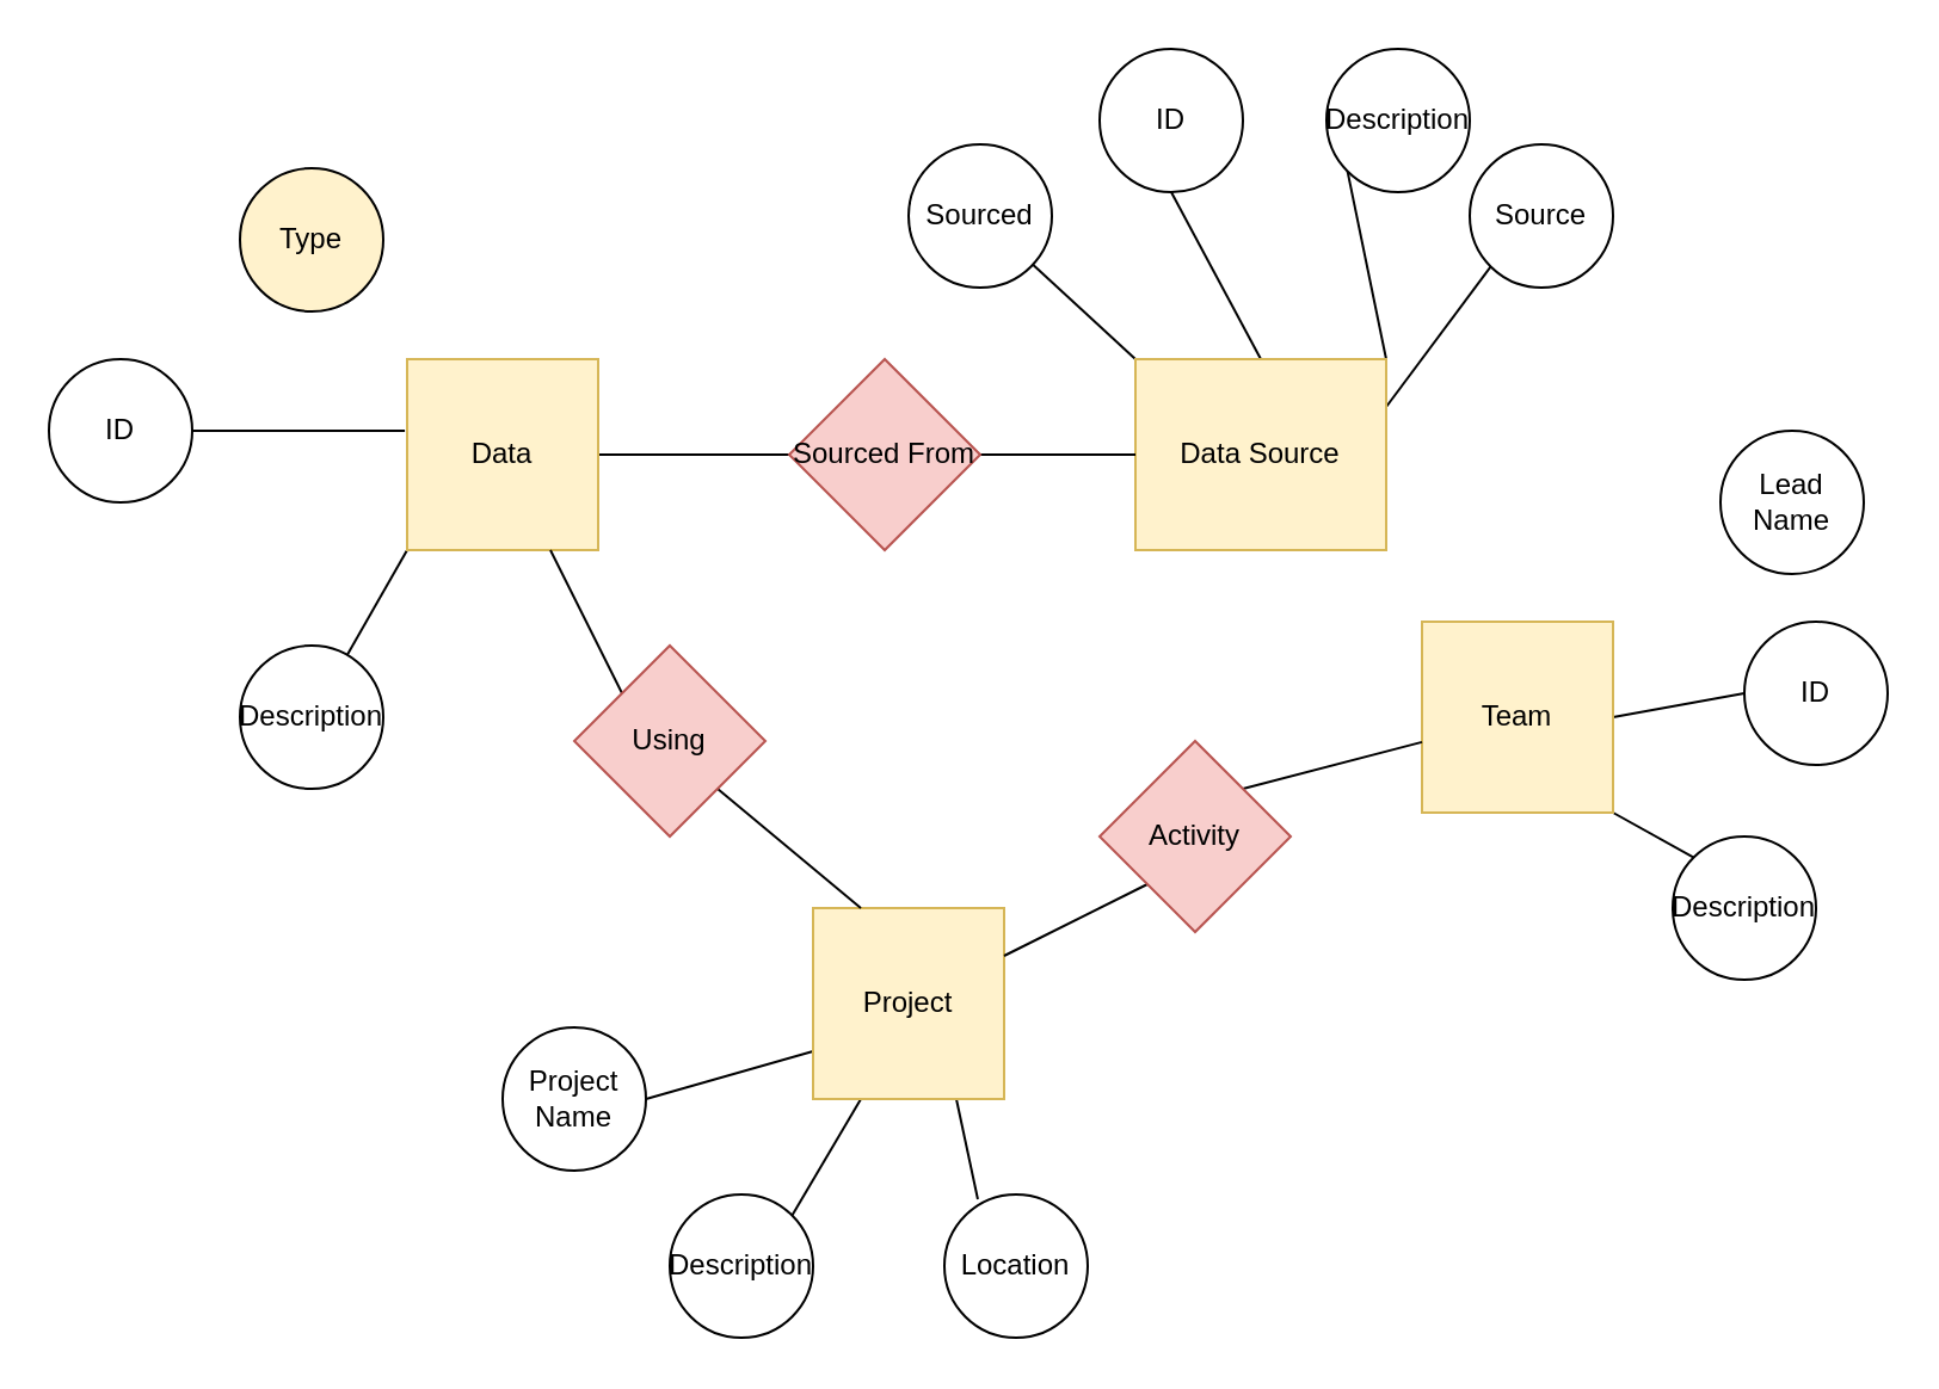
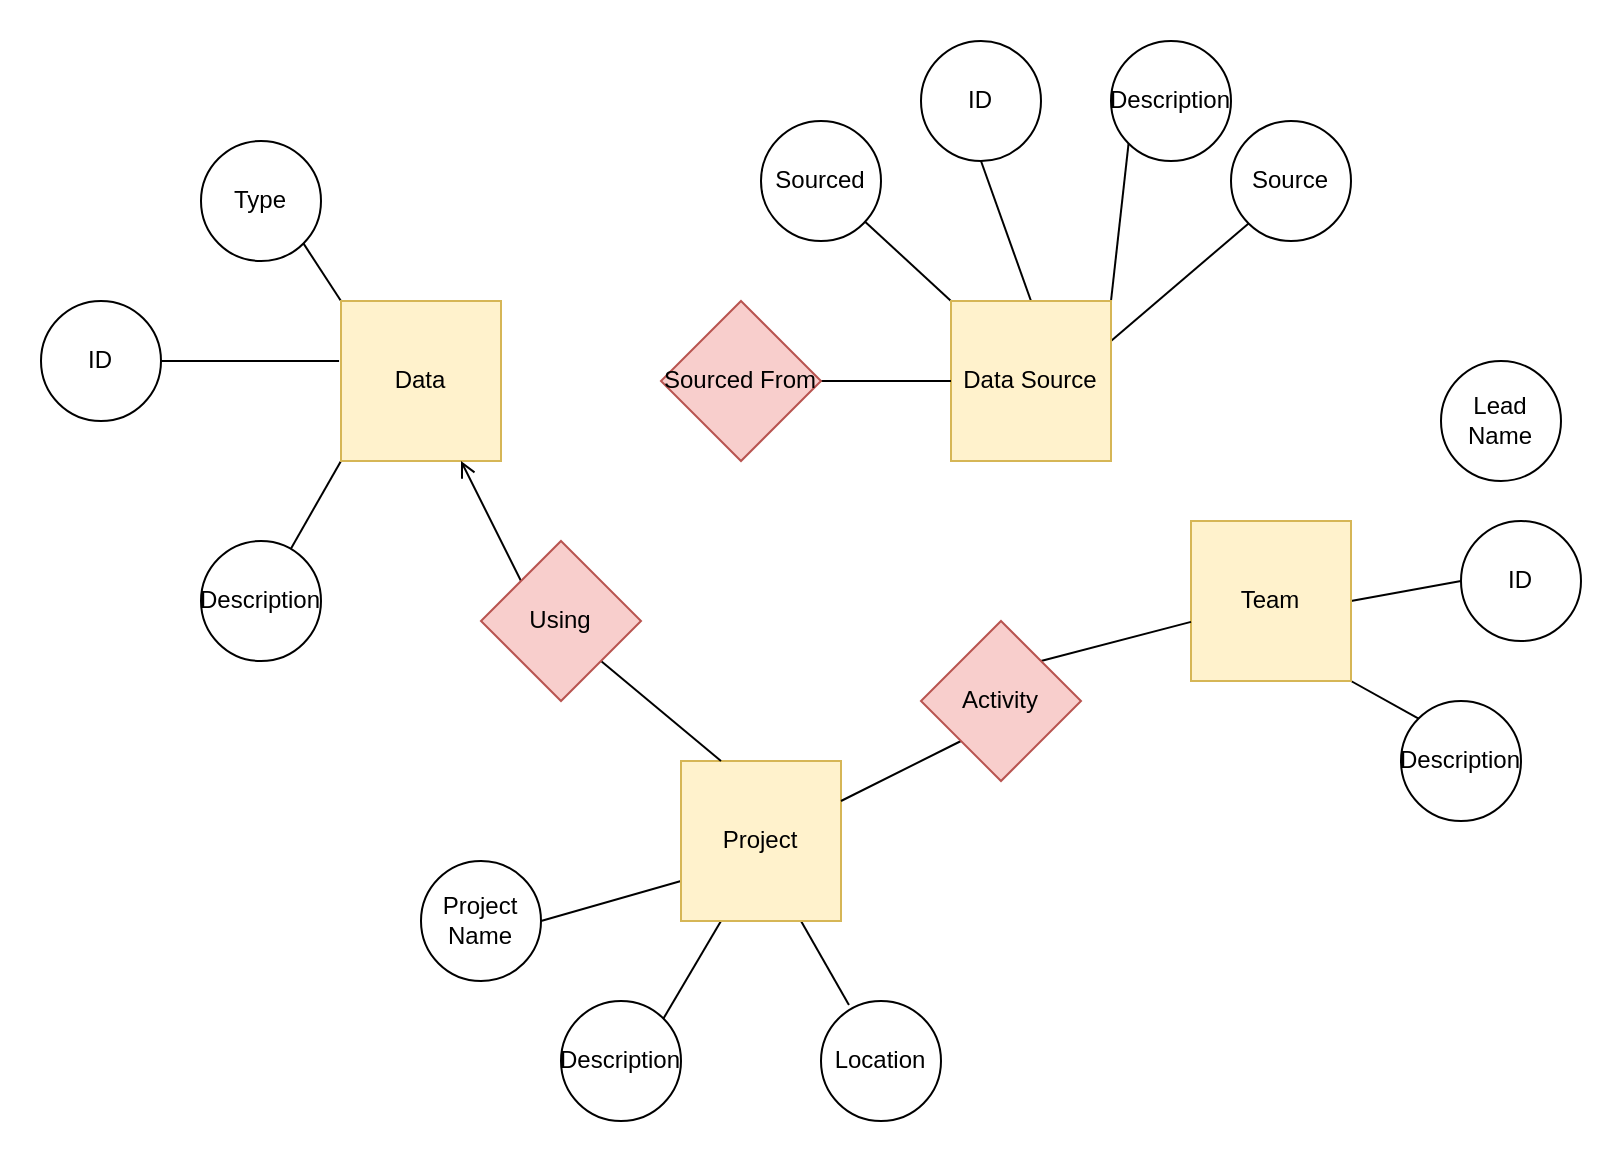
  <mxCell id="0" />
  <mxCell id="1" parent="0" />
  <mxCell id="2" style="edgeStyle=none;rounded=0;orthogonalLoop=1;jettySize=auto;html=1;exitX=0;exitY=0;exitDx=0;exitDy=0;endArrow=none;endFill=0;" edge="1" parent="1" source="6" target="24"><mxGeometry relative="1" as="geometry" /></mxCell>
  <mxCell id="3" style="edgeStyle=none;rounded=0;orthogonalLoop=1;jettySize=auto;html=1;exitX=1;exitY=0;exitDx=0;exitDy=0;entryX=0;entryY=1;entryDx=0;entryDy=0;endArrow=none;endFill=0;" edge="1" parent="1" source="6" target="23"><mxGeometry relative="1" as="geometry" /></mxCell>
  <mxCell id="4" style="edgeStyle=none;rounded=0;orthogonalLoop=1;jettySize=auto;html=1;exitX=0.5;exitY=0;exitDx=0;exitDy=0;entryX=0.5;entryY=1;entryDx=0;entryDy=0;endArrow=none;endFill=0;" edge="1" parent="1" source="6" target="25"><mxGeometry relative="1" as="geometry" /></mxCell>
  <mxCell id="5" style="edgeStyle=none;rounded=0;orthogonalLoop=1;jettySize=auto;html=1;exitX=1;exitY=0.25;exitDx=0;exitDy=0;entryX=0;entryY=1;entryDx=0;entryDy=0;endArrow=none;endFill=0;" edge="1" parent="1" source="6" target="39"><mxGeometry relative="1" as="geometry" /></mxCell>
- <mxCell id="6" value="Data Source" style="whiteSpace=wrap;html=1;aspect=fixed;fillColor=#fff2cc;strokeColor=#d6b656;" vertex="1" parent="1"><mxGeometry x="475" y="150" width="105" height="80" as="geometry" /></mxCell>
+ <mxCell id="6" value="Data Source" style="whiteSpace=wrap;html=1;aspect=fixed;fillColor=#fff2cc;strokeColor=#d6b656;" vertex="1" parent="1"><mxGeometry x="475" y="150" width="80" height="80" as="geometry" /></mxCell>
+ <mxCell id="7" style="edgeStyle=none;rounded=0;orthogonalLoop=1;jettySize=auto;html=1;exitX=0;exitY=0;exitDx=0;exitDy=0;entryX=1;entryY=1;entryDx=0;entryDy=0;endArrow=none;endFill=0;" edge="1" parent="1" source="10" target="21"><mxGeometry relative="1" as="geometry" /></mxCell>
  <mxCell id="8" style="edgeStyle=none;rounded=0;orthogonalLoop=1;jettySize=auto;html=1;exitX=0;exitY=1;exitDx=0;exitDy=0;endArrow=none;endFill=0;" edge="1" parent="1" source="10" target="22"><mxGeometry relative="1" as="geometry" /></mxCell>
- <mxCell id="9" style="edgeStyle=none;rounded=0;orthogonalLoop=1;jettySize=auto;html=1;exitX=1;exitY=0.5;exitDx=0;exitDy=0;entryX=0;entryY=0.5;entryDx=0;entryDy=0;endArrow=none;endFill=0;" edge="1" parent="1" source="10" target="34"><mxGeometry relative="1" as="geometry" /></mxCell>
  <mxCell id="10" value="Data" style="whiteSpace=wrap;html=1;aspect=fixed;fillColor=#fff2cc;strokeColor=#d6b656;" vertex="1" parent="1"><mxGeometry x="170" y="150" width="80" height="80" as="geometry" /></mxCell>
  <mxCell id="11" style="edgeStyle=none;rounded=0;orthogonalLoop=1;jettySize=auto;html=1;exitX=1;exitY=0.5;exitDx=0;exitDy=0;entryX=0;entryY=0.5;entryDx=0;entryDy=0;endArrow=none;endFill=0;" edge="1" parent="1" source="13" target="27"><mxGeometry relative="1" as="geometry" /></mxCell>
  <mxCell id="12" style="edgeStyle=none;rounded=0;orthogonalLoop=1;jettySize=auto;html=1;exitX=1;exitY=1;exitDx=0;exitDy=0;entryX=0;entryY=0;entryDx=0;entryDy=0;endArrow=none;endFill=0;" edge="1" parent="1" source="13" target="29"><mxGeometry relative="1" as="geometry" /></mxCell>
  <mxCell id="13" value="Team" style="whiteSpace=wrap;html=1;aspect=fixed;fillColor=#fff2cc;strokeColor=#d6b656;" vertex="1" parent="1"><mxGeometry x="595" y="260" width="80" height="80" as="geometry" /></mxCell>
  <mxCell id="14" style="edgeStyle=none;rounded=0;orthogonalLoop=1;jettySize=auto;html=1;exitX=0;exitY=0.75;exitDx=0;exitDy=0;entryX=1;entryY=0.5;entryDx=0;entryDy=0;endArrow=none;endFill=0;" edge="1" parent="1" source="17" target="19"><mxGeometry relative="1" as="geometry" /></mxCell>
  <mxCell id="15" style="edgeStyle=none;rounded=0;orthogonalLoop=1;jettySize=auto;html=1;exitX=0.25;exitY=1;exitDx=0;exitDy=0;entryX=1;entryY=0;entryDx=0;entryDy=0;endArrow=none;endFill=0;" edge="1" parent="1" source="17" target="20"><mxGeometry relative="1" as="geometry" /></mxCell>
  <mxCell id="16" style="edgeStyle=none;rounded=0;orthogonalLoop=1;jettySize=auto;html=1;exitX=0.75;exitY=1;exitDx=0;exitDy=0;entryX=0.233;entryY=0.033;entryDx=0;entryDy=0;entryPerimeter=0;endArrow=none;endFill=0;" edge="1" parent="1" source="17" target="18"><mxGeometry relative="1" as="geometry" /></mxCell>
  <mxCell id="17" value="Project" style="whiteSpace=wrap;html=1;aspect=fixed;fillColor=#fff2cc;strokeColor=#d6b656;" vertex="1" parent="1"><mxGeometry x="340" y="380" width="80" height="80" as="geometry" /></mxCell>
- <mxCell id="18" value="Location" style="ellipse;whiteSpace=wrap;html=1;" vertex="1" parent="1"><mxGeometry x="395" y="500" width="60" height="60" as="geometry" /></mxCell>
+ <mxCell id="18" value="Location" style="ellipse;whiteSpace=wrap;html=1;" vertex="1" parent="1"><mxGeometry x="410" y="500" width="60" height="60" as="geometry" /></mxCell>
  <mxCell id="19" value="Project Name" style="ellipse;whiteSpace=wrap;html=1;" vertex="1" parent="1"><mxGeometry x="210" y="430" width="60" height="60" as="geometry" /></mxCell>
  <mxCell id="20" value="Description" style="ellipse;whiteSpace=wrap;html=1;" vertex="1" parent="1"><mxGeometry x="280" y="500" width="60" height="60" as="geometry" /></mxCell>
- <mxCell id="21" value="Type" style="ellipse;whiteSpace=wrap;html=1;fillColor=#fff2cc;" vertex="1" parent="1"><mxGeometry x="100" y="70" width="60" height="60" as="geometry" /></mxCell>
+ <mxCell id="21" value="Type" style="ellipse;whiteSpace=wrap;html=1;" vertex="1" parent="1"><mxGeometry x="100" y="70" width="60" height="60" as="geometry" /></mxCell>
  <mxCell id="22" value="Description" style="ellipse;whiteSpace=wrap;html=1;" vertex="1" parent="1"><mxGeometry x="100" y="270" width="60" height="60" as="geometry" /></mxCell>
  <mxCell id="23" value="Description" style="ellipse;whiteSpace=wrap;html=1;" vertex="1" parent="1"><mxGeometry x="555" y="20" width="60" height="60" as="geometry" /></mxCell>
  <mxCell id="24" value="Sourced" style="ellipse;whiteSpace=wrap;html=1;" vertex="1" parent="1"><mxGeometry x="380" y="60" width="60" height="60" as="geometry" /></mxCell>
  <mxCell id="25" value="ID" style="ellipse;whiteSpace=wrap;html=1;" vertex="1" parent="1"><mxGeometry x="460" y="20" width="60" height="60" as="geometry" /></mxCell>
  <mxCell id="26" value="ID" style="ellipse;whiteSpace=wrap;html=1;" vertex="1" parent="1"><mxGeometry x="20" y="150" width="60" height="60" as="geometry" /></mxCell>
  <mxCell id="27" value="ID" style="ellipse;whiteSpace=wrap;html=1;" vertex="1" parent="1"><mxGeometry x="730" y="260" width="60" height="60" as="geometry" /></mxCell>
  <mxCell id="28" value="Lead Name" style="ellipse;whiteSpace=wrap;html=1;" vertex="1" parent="1"><mxGeometry x="720" y="180" width="60" height="60" as="geometry" /></mxCell>
  <mxCell id="29" value="Description" style="ellipse;whiteSpace=wrap;html=1;" vertex="1" parent="1"><mxGeometry x="700" y="350" width="60" height="60" as="geometry" /></mxCell>
  <mxCell id="30" style="edgeStyle=none;rounded=0;orthogonalLoop=1;jettySize=auto;html=1;exitX=1;exitY=0;exitDx=0;exitDy=0;endArrow=none;endFill=0;" edge="1" parent="1" source="32" target="13"><mxGeometry relative="1" as="geometry" /></mxCell>
  <mxCell id="31" style="edgeStyle=none;rounded=0;orthogonalLoop=1;jettySize=auto;html=1;exitX=0;exitY=1;exitDx=0;exitDy=0;entryX=1;entryY=0.25;entryDx=0;entryDy=0;endArrow=none;endFill=0;" edge="1" parent="1" source="32" target="17"><mxGeometry relative="1" as="geometry" /></mxCell>
  <mxCell id="32" value="Activity" style="rhombus;whiteSpace=wrap;html=1;fillColor=#f8cecc;strokeColor=#b85450;" vertex="1" parent="1"><mxGeometry x="460" y="310" width="80" height="80" as="geometry" /></mxCell>
  <mxCell id="33" style="edgeStyle=none;rounded=0;orthogonalLoop=1;jettySize=auto;html=1;exitX=1;exitY=0.5;exitDx=0;exitDy=0;endArrow=none;endFill=0;entryX=0;entryY=0.5;entryDx=0;entryDy=0;" edge="1" parent="1" source="34" target="6"><mxGeometry relative="1" as="geometry"><mxPoint x="470" y="190" as="targetPoint" /></mxGeometry></mxCell>
  <mxCell id="34" value="Sourced From" style="rhombus;whiteSpace=wrap;html=1;fillColor=#f8cecc;strokeColor=#b85450;" vertex="1" parent="1"><mxGeometry x="330" y="150" width="80" height="80" as="geometry" /></mxCell>
  <mxCell id="35" style="edgeStyle=none;rounded=0;orthogonalLoop=1;jettySize=auto;html=1;exitX=1;exitY=1;exitDx=0;exitDy=0;entryX=0.25;entryY=0;entryDx=0;entryDy=0;endArrow=none;endFill=0;" edge="1" parent="1" source="37" target="17"><mxGeometry relative="1" as="geometry" /></mxCell>
- <mxCell id="36" style="edgeStyle=none;rounded=0;orthogonalLoop=1;jettySize=auto;html=1;exitX=0;exitY=0;exitDx=0;exitDy=0;entryX=0.75;entryY=1;entryDx=0;entryDy=0;endArrow=none;endFill=0;" edge="1" parent="1" source="37" target="10"><mxGeometry relative="1" as="geometry" /></mxCell>
+ <mxCell id="36" style="edgeStyle=none;rounded=0;orthogonalLoop=1;jettySize=auto;html=1;exitX=0;exitY=0;exitDx=0;exitDy=0;entryX=0.75;entryY=1;entryDx=0;entryDy=0;endArrow=open;endFill=0;" edge="1" parent="1" source="37" target="10"><mxGeometry relative="1" as="geometry" /></mxCell>
  <mxCell id="37" value="Using" style="rhombus;whiteSpace=wrap;html=1;fillColor=#f8cecc;strokeColor=#b85450;" vertex="1" parent="1"><mxGeometry x="240" y="270" width="80" height="80" as="geometry" /></mxCell>
  <mxCell id="38" value="" style="endArrow=none;html=1;exitX=-0.012;exitY=0.375;exitDx=0;exitDy=0;exitPerimeter=0;" edge="1" parent="1" source="10"><mxGeometry width="50" height="50" relative="1" as="geometry"><mxPoint x="180" y="190" as="sourcePoint" /><mxPoint x="80" y="180" as="targetPoint" /><Array as="points"><mxPoint x="80" y="180" /></Array></mxGeometry></mxCell>
  <mxCell id="39" value="Source" style="ellipse;whiteSpace=wrap;html=1;" vertex="1" parent="1"><mxGeometry x="615" y="60" width="60" height="60" as="geometry" /></mxCell>
